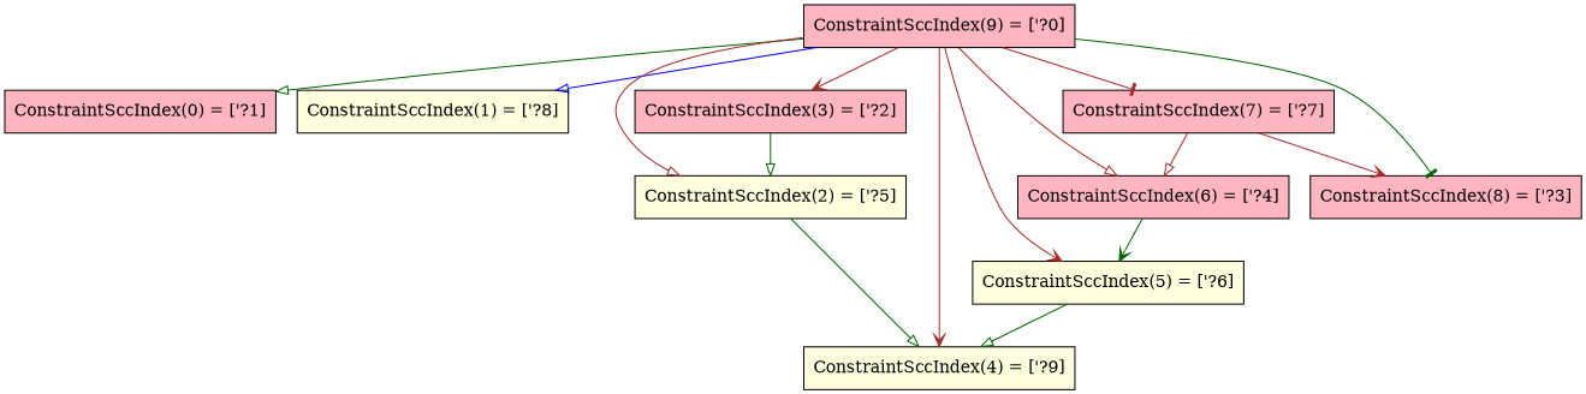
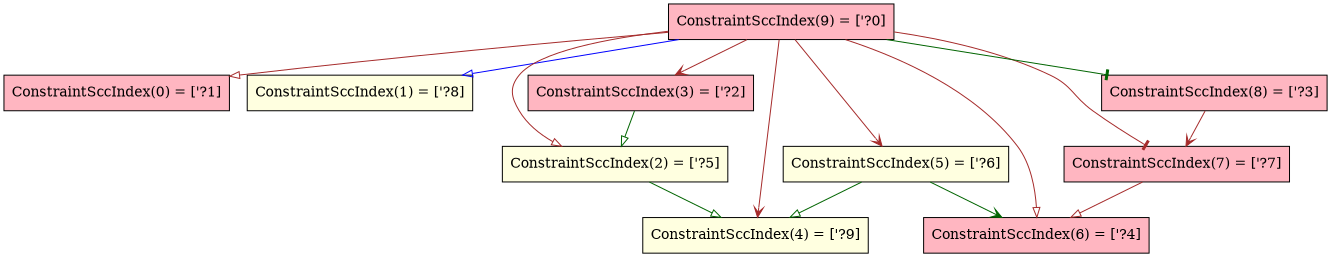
  digraph {
    node [fillcolor=lightpink shape=box style=filled]
    edge [arrowhead=onormal color=brown]
    n1 [label="ConstraintSccIndex(0) = [\'?1]"]
    n2 [fillcolor=lightyellow label="ConstraintSccIndex(1) = [\'?8]"]
    n3 [fillcolor=lightyellow label="ConstraintSccIndex(2) = [\'?5]"]
    n4 [fillcolor=lightyellow label="ConstraintSccIndex(4) = [\'?9]"]
    n5 [label="ConstraintSccIndex(3) = [\'?2]"]
    n6 [fillcolor=lightyellow label="ConstraintSccIndex(5) = [\'?6]"]
    n7 [label="ConstraintSccIndex(6) = [\'?4]"]
    n8 [label="ConstraintSccIndex(7) = [\'?7]"]
    n9 [label="ConstraintSccIndex(8) = [\'?3]"]
    n10 [label="ConstraintSccIndex(9) = [\'?0]"]
    n3 -> n4 [color=darkgreen]
    n5 -> n3 [color=darkgreen]
    n6 -> n4 [color=darkgreen]
-   n7 -> n6 [arrowhead=vee color=darkgreen]
+   n6 -> n7 [arrowhead=vee color=darkgreen]
    n8 -> n7
-   n8 -> n9 [arrowhead=vee]
-   n10 -> n1 [color=darkgreen]
+   n9 -> n8 [arrowhead=vee]
+   n10 -> n1
    n10 -> n2 [color=blue]
    n10 -> n3
    n10 -> n4 [arrowhead=vee]
    n10 -> n5 [arrowhead=vee]
    n10 -> n6 [arrowhead=vee]
    n10 -> n7
    n10 -> n8 [arrowhead=tee]
    n10 -> n9 [arrowhead=tee color=darkgreen]
  }
